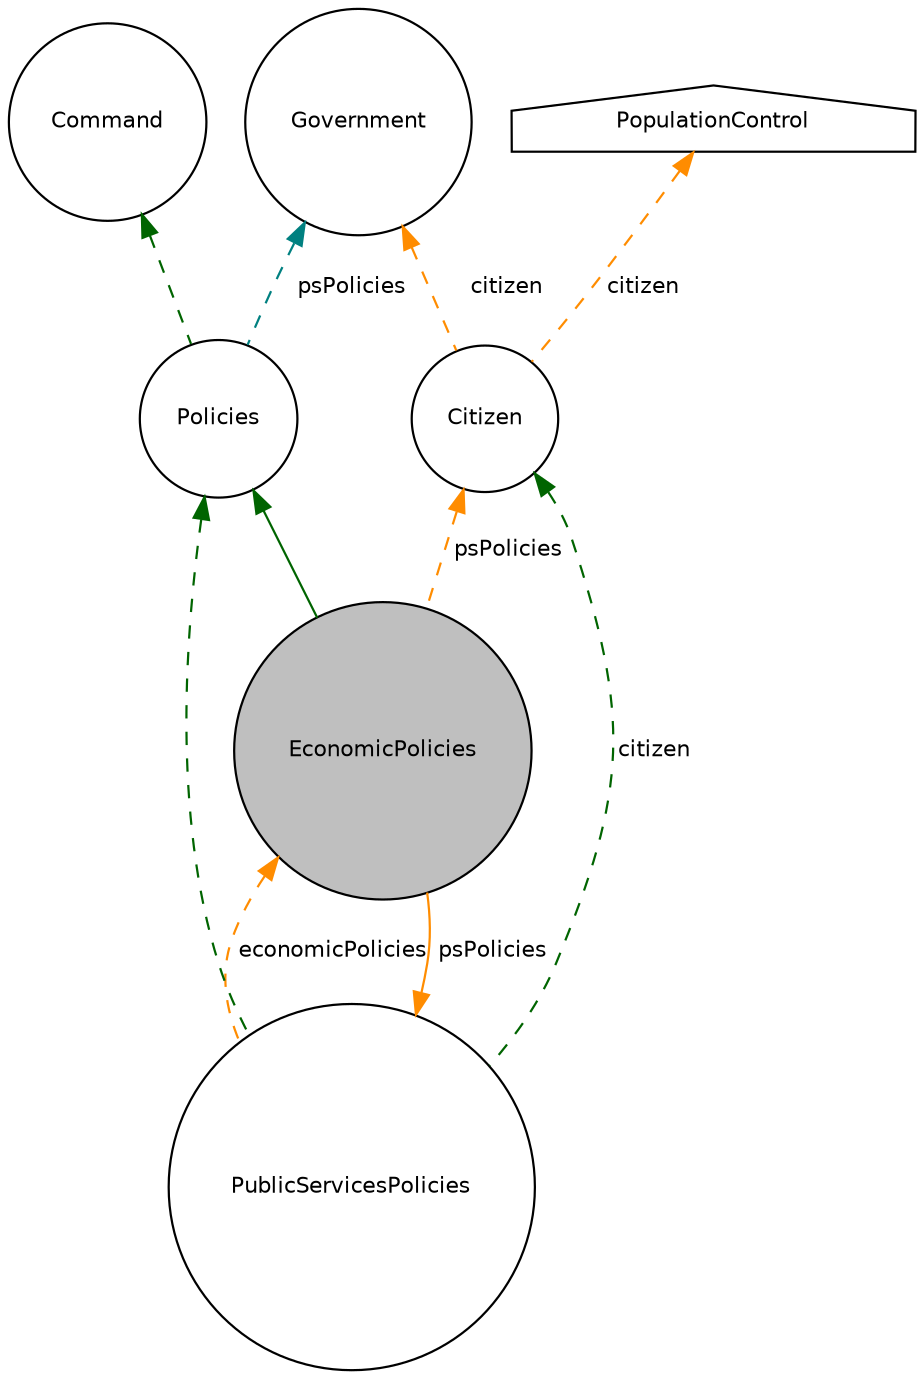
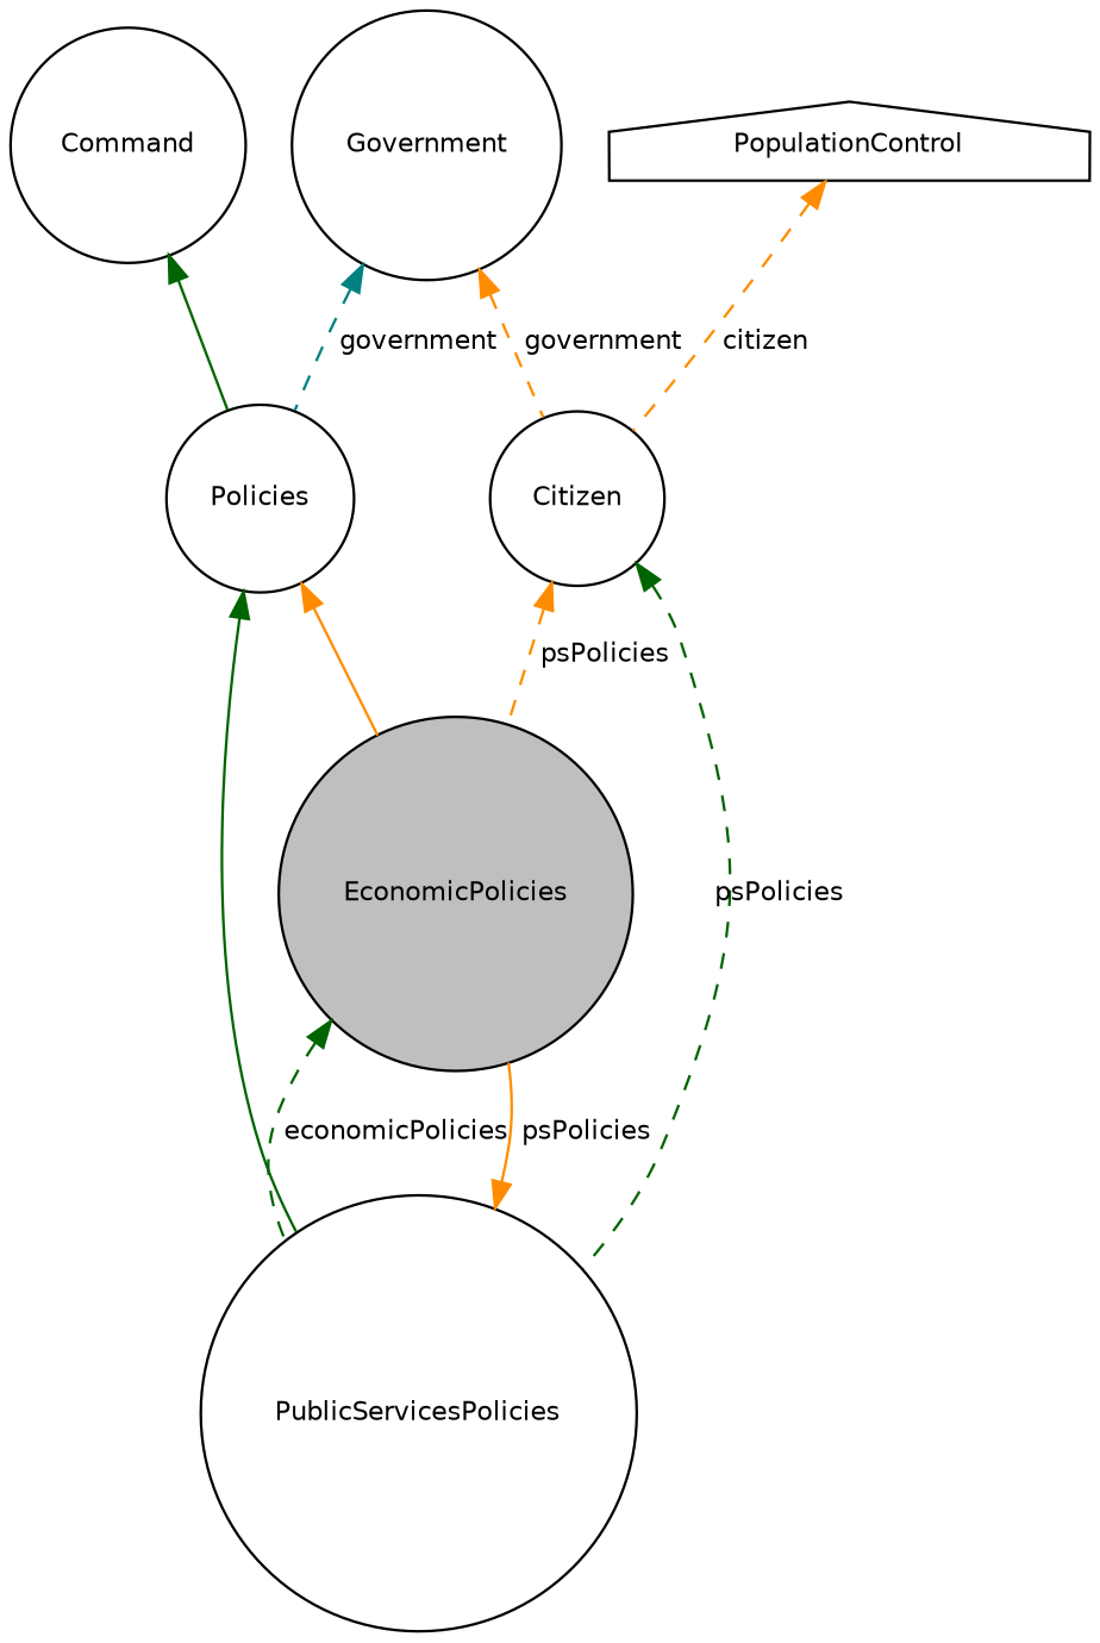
  digraph {
    fontname="DejaVu Sans"
    node [color=black fillcolor=white fontname="DejaVu Sans" fontsize=10 shape=circle style=filled]
    edge [color=darkgreen dir=back fontname="DejaVu Sans" fontsize=10 labelfontname=Helvetica labelfontsize=10 style=dashed]
    n1 [fillcolor=grey75 fontcolor=black height=0.2 label=EconomicPolicies width=0.4]
    n2 [height=0.2 label=PublicServicesPolicies width=0.4]
    n3 [height=0.2 label=Policies width=0.4]
    n4 [height=0.2 label=Command width=0.4]
    n5 [height=0.2 label=Government width=0.4]
    n6 [height=0.2 label=Citizen width=0.4]
    n7 [height=0.2 label=PopulationControl shape=house width=0.4]
-   n1 -> n2 [color=darkorange label=" economicPolicies"]
+   n1 -> n2 [label=" economicPolicies"]
    n2 -> n1 [color=darkorange label=" psPolicies" style=solid]
-   n3 -> n1 [style=solid]
-   n3 -> n2
-   n4 -> n3
-   n5 -> n3 [color=teal label=" psPolicies"]
-   n5 -> n6 [color=darkorange label=" citizen"]
+   n3 -> n1 [color=darkorange style=solid]
+   n3 -> n2 [style=solid]
+   n4 -> n3 [style=solid]
+   n5 -> n3 [color=teal label=" government"]
+   n5 -> n6 [color=darkorange label=" government"]
    n6 -> n1 [color=darkorange label=" psPolicies"]
-   n6 -> n2 [label=" citizen"]
+   n6 -> n2 [label=" psPolicies"]
    n7 -> n6 [color=darkorange label=" citizen"]
  }
